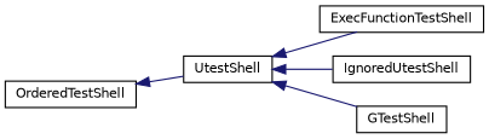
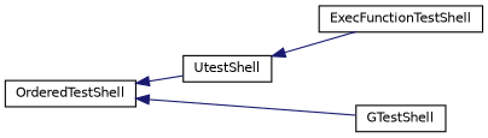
  digraph {
    rankdir=LR
    node [color=black fillcolor=white fontname=Helvetica fontsize=10 shape=record style=filled]
    edge [color=midnightblue dir=back fontname=Helvetica fontsize=10 labelfontname=Helvetica labelfontsize=10 style=solid]
    n1 [height=0.2 label=UtestShell width=0.4]
    n2 [height=0.2 label=ExecFunctionTestShell width=0.4]
    n3 [height=0.2 label=GTestShell width=0.4]
-   n4 [height=0.2 label=IgnoredUtestShell width=0.4]
    n5 [height=0.2 label=OrderedTestShell width=0.4]
    n1 -> n2
-   n1 -> n3
-   n1 -> n4
+   n5 -> n3
    n5 -> n1
  }
